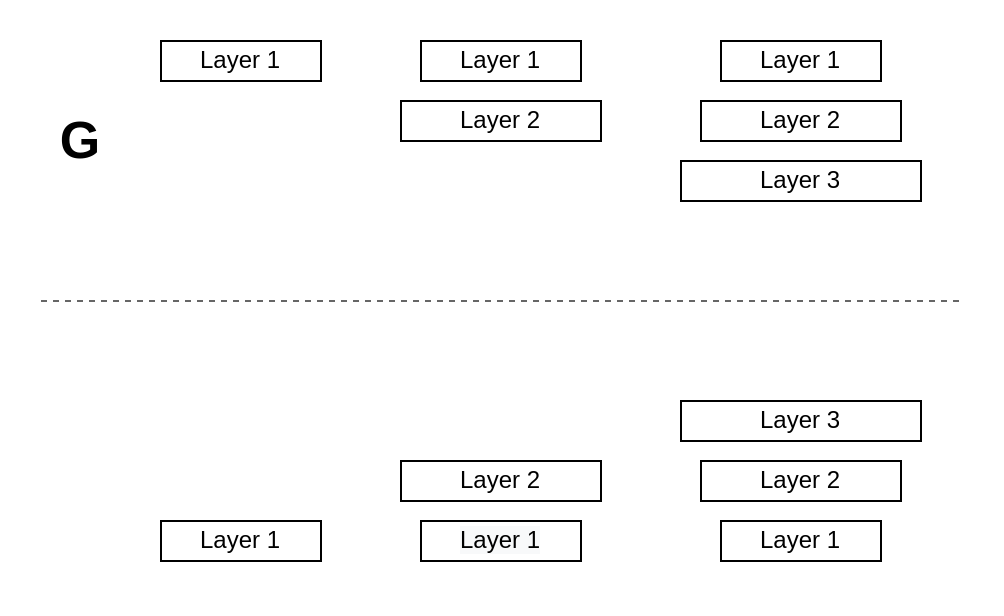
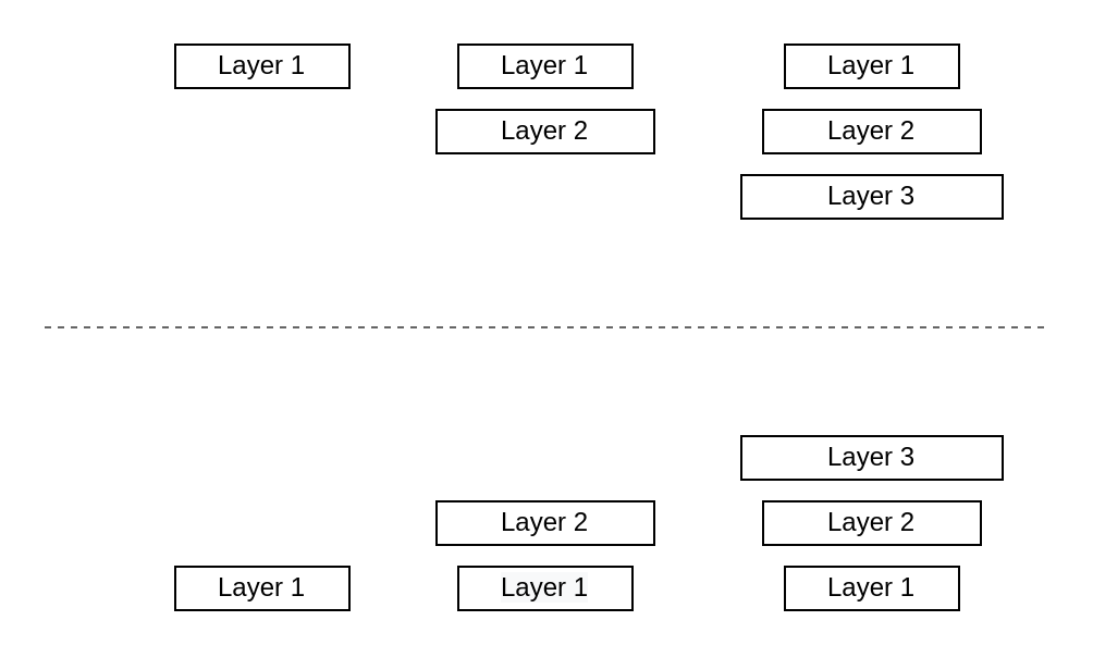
  <mxCell id="0" />
  <mxCell id="1" parent="0" />
  <mxCell id="2" value="Layer 1" style="rounded=0;whiteSpace=wrap;html=1;" vertex="1" parent="1"><mxGeometry x="80" y="20" width="80" height="20" as="geometry" /></mxCell>
  <mxCell id="3" value="&lt;span&gt;Layer 1&lt;/span&gt;" style="rounded=0;whiteSpace=wrap;html=1;" vertex="1" parent="1"><mxGeometry x="80" y="260" width="80" height="20" as="geometry" /></mxCell>
  <mxCell id="4" value="&lt;span&gt;Layer 1&lt;/span&gt;" style="rounded=0;whiteSpace=wrap;html=1;" vertex="1" parent="1"><mxGeometry x="210" y="20" width="80" height="20" as="geometry" /></mxCell>
  <mxCell id="5" value="&#10;&#10;&lt;!--StartFragment--&gt;&lt;span style=&quot;color: rgb(0, 0, 0); font-family: Helvetica; font-size: 12px; font-style: normal; font-variant-ligatures: normal; font-variant-caps: normal; font-weight: 400; letter-spacing: normal; orphans: 2; text-align: center; text-indent: 0px; text-transform: none; widows: 2; word-spacing: 0px; -webkit-text-stroke-width: 0px; background-color: rgb(248, 249, 250); text-decoration-style: initial; text-decoration-color: initial; float: none; display: inline !important;&quot;&gt;Layer 1&lt;/span&gt;&lt;!--EndFragment--&gt;&#10;&#10;" style="rounded=0;whiteSpace=wrap;html=1;" vertex="1" parent="1"><mxGeometry x="210" y="260" width="80" height="20" as="geometry" /></mxCell>
  <mxCell id="6" value="&lt;span&gt;Layer 2&lt;/span&gt;" style="rounded=0;whiteSpace=wrap;html=1;" vertex="1" parent="1"><mxGeometry x="200" y="50" width="100" height="20" as="geometry" /></mxCell>
  <mxCell id="7" value="Layer 2" style="rounded=0;whiteSpace=wrap;html=1;" vertex="1" parent="1"><mxGeometry x="200" y="230" width="100" height="20" as="geometry" /></mxCell>
  <mxCell id="8" value="&lt;span&gt;Layer 1&lt;/span&gt;" style="rounded=0;whiteSpace=wrap;html=1;" vertex="1" parent="1"><mxGeometry x="360" y="20" width="80" height="20" as="geometry" /></mxCell>
  <mxCell id="9" value="&lt;span&gt;Layer 1&lt;/span&gt;" style="rounded=0;whiteSpace=wrap;html=1;" vertex="1" parent="1"><mxGeometry x="360" y="260" width="80" height="20" as="geometry" /></mxCell>
  <mxCell id="10" value="&lt;span&gt;Layer 2&lt;/span&gt;" style="rounded=0;whiteSpace=wrap;html=1;" vertex="1" parent="1"><mxGeometry x="350" y="50" width="100" height="20" as="geometry" /></mxCell>
  <mxCell id="11" value="&lt;span&gt;Layer 2&lt;/span&gt;" style="rounded=0;whiteSpace=wrap;html=1;" vertex="1" parent="1"><mxGeometry x="350" y="230" width="100" height="20" as="geometry" /></mxCell>
  <mxCell id="12" value="&lt;span&gt;Layer 3&lt;/span&gt;" style="rounded=0;whiteSpace=wrap;html=1;" vertex="1" parent="1"><mxGeometry x="340" y="80" width="120" height="20" as="geometry" /></mxCell>
  <mxCell id="13" value="&lt;span&gt;Layer 3&lt;/span&gt;" style="rounded=0;whiteSpace=wrap;html=1;" vertex="1" parent="1"><mxGeometry x="340" y="200" width="120" height="20" as="geometry" /></mxCell>
  <mxCell id="14" value="" style="endArrow=none;dashed=1;html=1;fillColor=#f5f5f5;strokeColor=#666666;" edge="1" parent="1"><mxGeometry width="50" height="50" relative="1" as="geometry"><mxPoint x="20" y="150" as="sourcePoint" /><mxPoint x="480" y="150" as="targetPoint" /></mxGeometry></mxCell>
- <mxCell id="15" value="&lt;b&gt;&lt;font style=&quot;font-size: 26px&quot;&gt;G&lt;/font&gt;&lt;/b&gt;" style="text;html=1;strokeColor=none;fillColor=none;align=center;verticalAlign=middle;whiteSpace=wrap;rounded=0;" vertex="1" parent="1"><mxGeometry x="20" y="60" width="40" height="20" as="geometry" /></mxCell>
